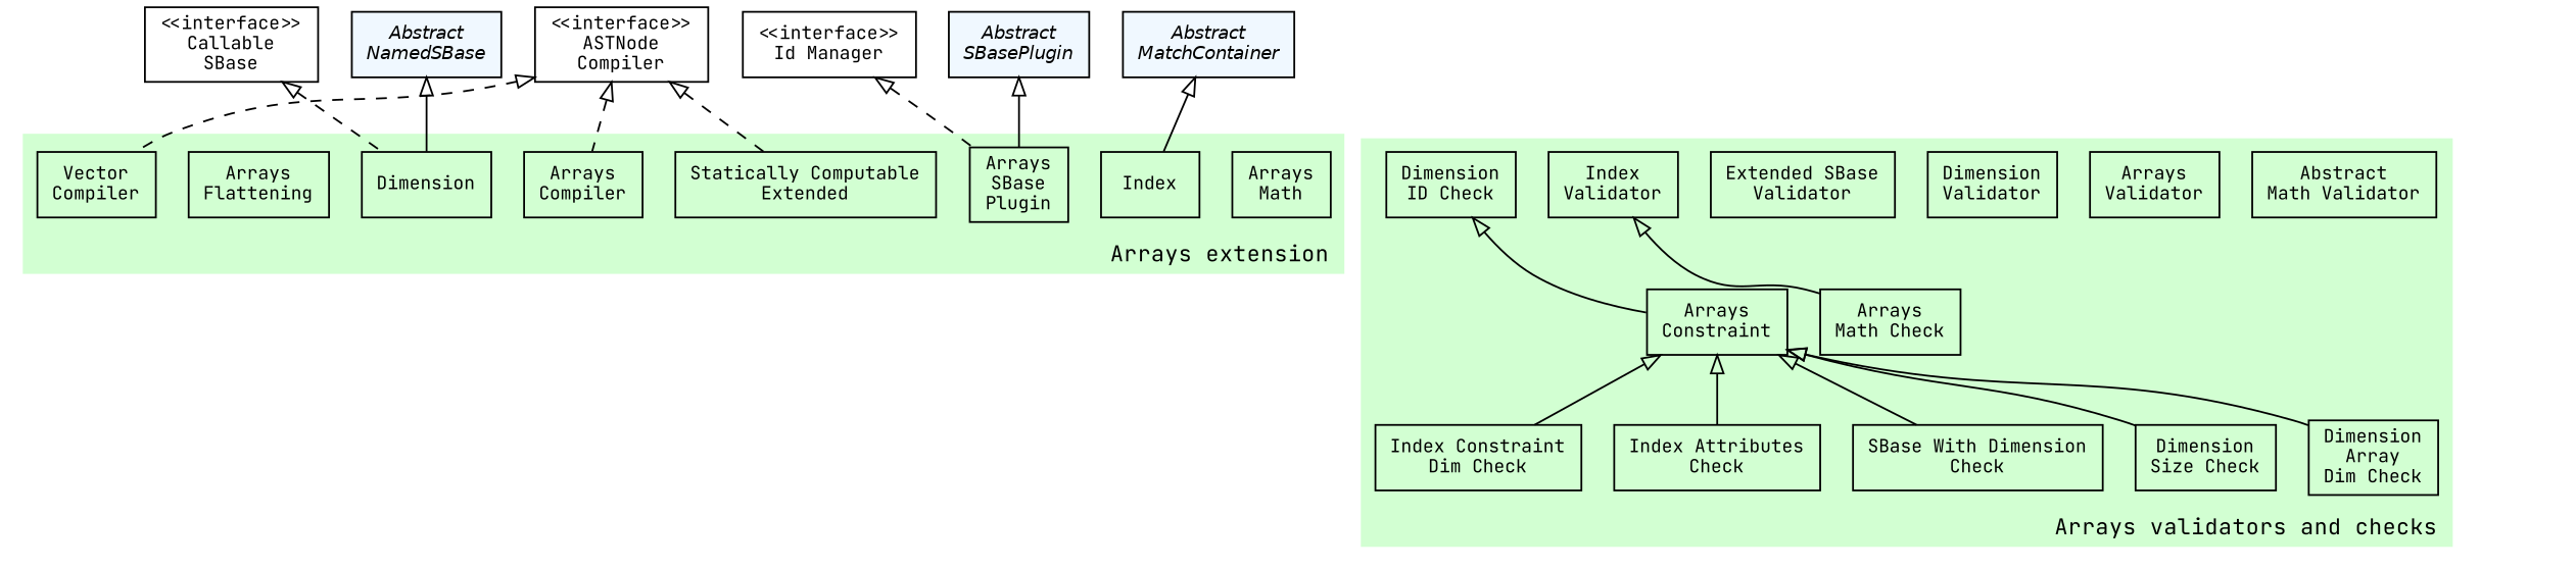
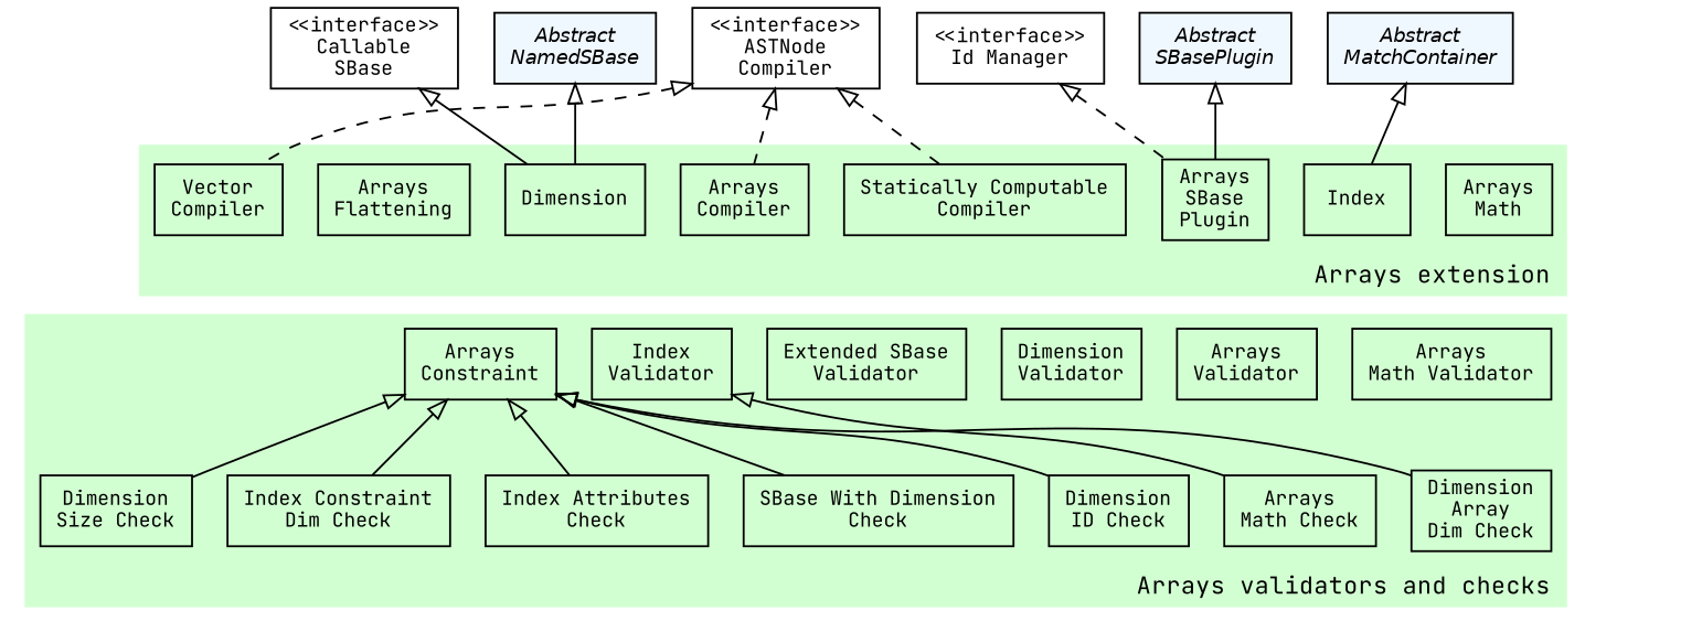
  strict digraph {
    fontname="JetBrains Mono"
    nodesep=0.25
    rankdir=TB
    ranksep=0.5
    node [fontname="JetBrains Mono" fontsize=10 shape=box]
    edge [arrowtail=empty dir=back fontname="JetBrains Mono" fontsize=10 labelfontname=Helvetica labelfontsize=10]
    n1 [label="Arrays\nSBase\nPlugin"]
    n2 [label=Dimension]
    n3 [label=Index]
    n4 [label="Arrays\nCompiler"]
-   n5 [label="Statically Computable\nExtended"]
+   n5 [label="Statically Computable\nCompiler"]
    n6 [label="Vector\nCompiler"]
    n7 [label="Arrays\nFlattening"]
    n8 [label="Arrays\nMath"]
-   n9 [label="Abstract\nMath Validator"]
+   n9 [label="Arrays\nMath Validator"]
    n10 [label="Arrays\nValidator"]
    n11 [label="Dimension\nValidator"]
    n12 [label="Extended SBase\nValidator"]
    n13 [label="Index\nValidator"]
    n14 [label="Arrays\nConstraint"]
    n15 [label="Arrays\nMath Check"]
    n16 [label="Dimension\nArray\nDim Check"]
    n17 [label="Dimension\nID Check"]
    n18 [label="Dimension\nSize Check"]
    n19 [label="Index Constraint\nDim Check"]
    n20 [label="Index Attributes\nCheck"]
    n21 [label="SBase With Dimension\nCheck"]
    n22 [label="<<interface>>\nId Manager"]
    n23 [label="<<interface>>\nCallable\nSBase"]
    n24 [label="<<interface>>\nASTNode\nCompiler"]
    n25 [fillcolor="#F0F8FF" label=<<font face="Helvetica-Oblique">Abstract<br/>NamedSBase</font>> style=filled]
    n26 [fillcolor="#F0F8FF" label=<<font face="Helvetica-Oblique">Abstract<br/>MatchContainer</font>> style=filled]
    n27 [fillcolor="#F0F8FF" label=<<font face="Helvetica-Oblique">Abstract<br/>SBasePlugin</font>> style=filled]
    01 [style=invis]
    02 [style=invis]
    03 [style=invis]
    subgraph cluster_1 {
      color="#ffffff"
      fillcolor="#d2ffd2"
      fontsize=12
      label="Arrays extension"
      labeljust=r
      labelloc=b
      style=filled
      n1
      n2
      n3
      n4
      n5
      n6
      n7
      n8
    }
    subgraph cluster_2 {
      color="#ffffff"
      fillcolor="#d2ffd2"
      fontsize=12
      label="Arrays validators and checks"
      labeljust=r
      labelloc=b
      style=filled
      n9
      n10
      n11
      n12
      n13
      n14
      n15
      n16
      n17
      n18
      n19
      n20
      n21
    }
    n13 -> n15
    n14 -> n4 [constraint=false fontsize=12 style=invis arrowtail="" dir=""]
    n14 -> n16
-   n17 -> n14
+   n14 -> n17
    n14 -> n18
    n14 -> n19
    n14 -> n20
    n14 -> n21
    n22 -> n1 [style=dashed]
-   n23 -> n2 [style=dashed]
+   n23 -> n2 [style=solid]
    n24 -> n4 [style=dashed]
    n24 -> n5 [style=dashed]
    n24 -> n6 [style=dashed]
    n25 -> n2
    n26 -> n3
    n27 -> n1
    01 -> n8 [fontsize=12 style=invis arrowtail="" dir=""]
    01 -> 02 [fontsize=12 style=invis arrowtail="" dir=""]
    02 -> 03 [fontsize=12 style=invis arrowtail="" dir=""]
    03 -> n16 [fontsize=12 style=invis arrowtail="" dir=""]
  }
